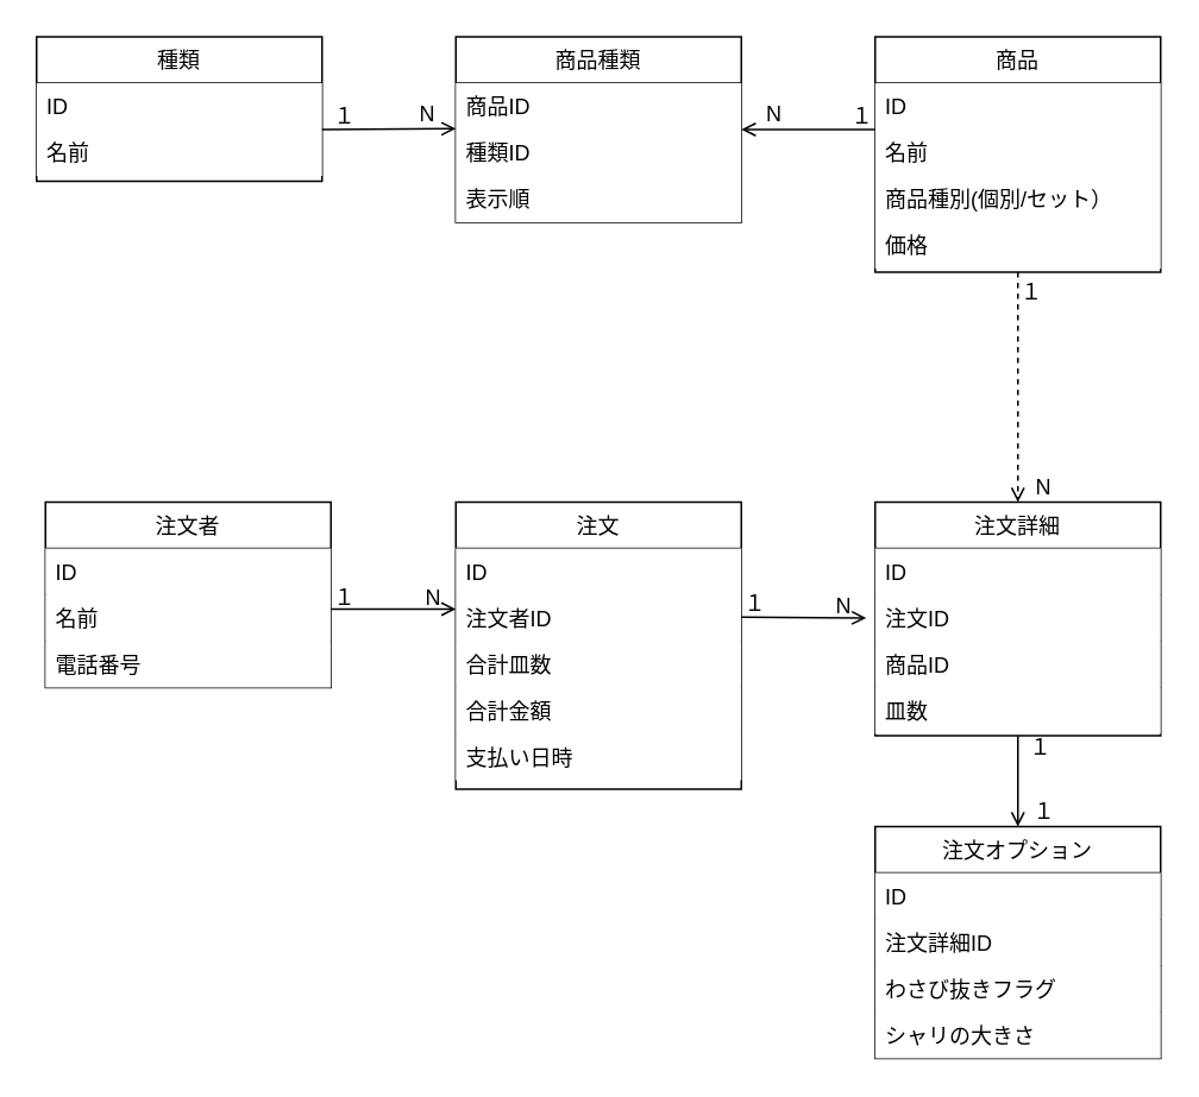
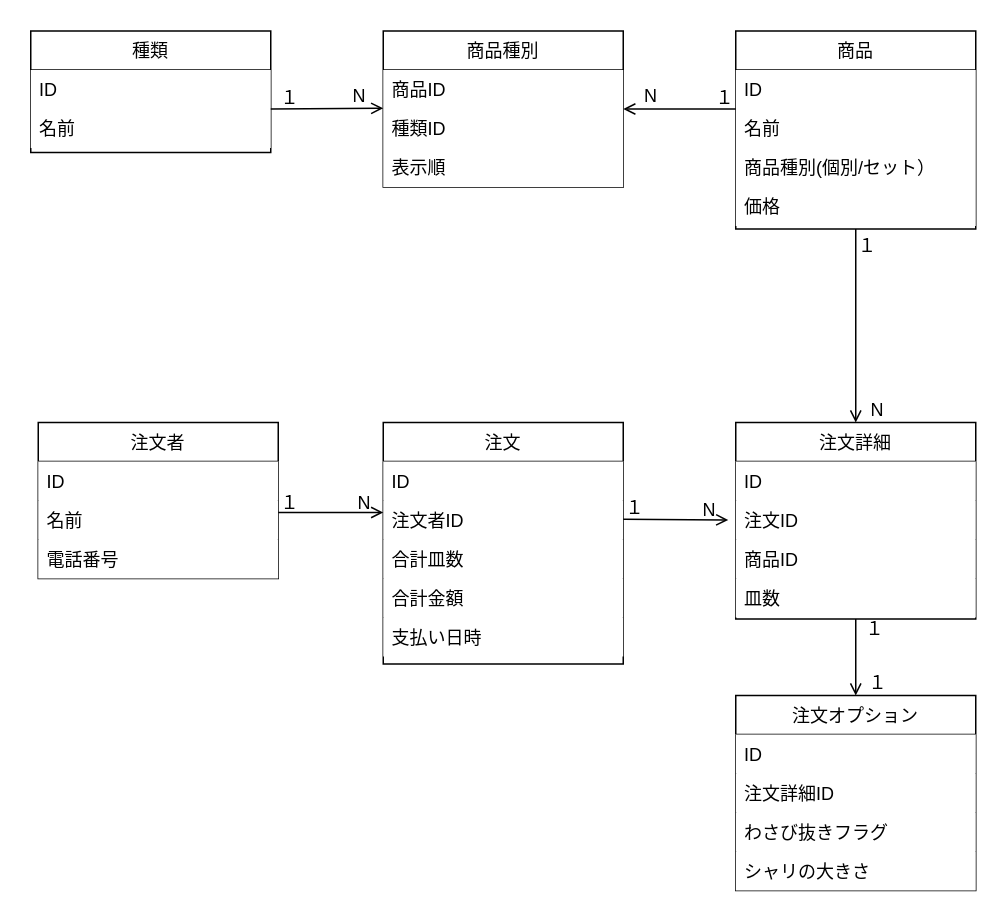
  <mxCell id="0" />
  <mxCell id="1" parent="0" />
  <mxCell id="2" value="注文" style="swimlane;fontStyle=0;align=center;verticalAlign=top;childLayout=stackLayout;horizontal=1;startSize=26;horizontalStack=0;resizeParent=1;resizeLast=0;collapsible=1;marginBottom=0;rounded=0;shadow=0;strokeWidth=1;" parent="1" vertex="1"><mxGeometry x="255" y="281" width="160" height="161" as="geometry"><mxRectangle x="340" y="380" width="170" height="26" as="alternateBounds" /></mxGeometry></mxCell>
  <mxCell id="3" value="ID&#10;" style="text;align=left;verticalAlign=top;spacingLeft=4;spacingRight=4;overflow=hidden;rotatable=0;points=[[0,0.5],[1,0.5]];portConstraint=eastwest;fillColor=default;" parent="2" vertex="1"><mxGeometry y="26" width="160" height="26" as="geometry" /></mxCell>
  <mxCell id="4" value="注文者ID&#10;" style="text;align=left;verticalAlign=top;spacingLeft=4;spacingRight=4;overflow=hidden;rotatable=0;points=[[0,0.5],[1,0.5]];portConstraint=eastwest;fillColor=default;" parent="2" vertex="1"><mxGeometry y="52" width="160" height="26" as="geometry" /></mxCell>
  <mxCell id="5" value="合計皿数&#10;" style="text;align=left;verticalAlign=top;spacingLeft=4;spacingRight=4;overflow=hidden;rotatable=0;points=[[0,0.5],[1,0.5]];portConstraint=eastwest;fillColor=default;" parent="2" vertex="1"><mxGeometry y="78" width="160" height="26" as="geometry" /></mxCell>
  <mxCell id="6" value="合計金額" style="text;align=left;verticalAlign=top;spacingLeft=4;spacingRight=4;overflow=hidden;rotatable=0;points=[[0,0.5],[1,0.5]];portConstraint=eastwest;fillColor=default;" parent="2" vertex="1"><mxGeometry y="104" width="160" height="26" as="geometry" /></mxCell>
  <mxCell id="7" value="支払い日時&#10;" style="text;align=left;verticalAlign=top;spacingLeft=4;spacingRight=4;overflow=hidden;rotatable=0;points=[[0,0.5],[1,0.5]];portConstraint=eastwest;fillColor=default;" parent="2" vertex="1"><mxGeometry y="130" width="160" height="26" as="geometry" /></mxCell>
  <mxCell id="8" value="商品" style="swimlane;fontStyle=0;align=center;verticalAlign=top;childLayout=stackLayout;horizontal=1;startSize=26;horizontalStack=0;resizeParent=1;resizeLast=0;collapsible=1;marginBottom=0;rounded=0;shadow=0;strokeWidth=1;" parent="1" vertex="1"><mxGeometry x="490" y="20" width="160" height="132" as="geometry"><mxRectangle x="550" y="140" width="160" height="26" as="alternateBounds" /></mxGeometry></mxCell>
  <mxCell id="9" value="ID&#10;" style="text;align=left;verticalAlign=top;spacingLeft=4;spacingRight=4;overflow=hidden;rotatable=0;points=[[0,0.5],[1,0.5]];portConstraint=eastwest;fillColor=default;" parent="8" vertex="1"><mxGeometry y="26" width="160" height="26" as="geometry" /></mxCell>
  <mxCell id="10" value="名前" style="text;align=left;verticalAlign=top;spacingLeft=4;spacingRight=4;overflow=hidden;rotatable=0;points=[[0,0.5],[1,0.5]];portConstraint=eastwest;rounded=0;shadow=0;html=0;fillColor=default;" parent="8" vertex="1"><mxGeometry y="52" width="160" height="26" as="geometry" /></mxCell>
  <mxCell id="11" value="商品種別(個別/セット）" style="text;align=left;verticalAlign=top;spacingLeft=4;spacingRight=4;overflow=hidden;rotatable=0;points=[[0,0.5],[1,0.5]];portConstraint=eastwest;rounded=0;shadow=0;html=0;fillColor=default;" parent="8" vertex="1"><mxGeometry y="78" width="160" height="26" as="geometry" /></mxCell>
  <mxCell id="12" value="価格" style="text;align=left;verticalAlign=top;spacingLeft=4;spacingRight=4;overflow=hidden;rotatable=0;points=[[0,0.5],[1,0.5]];portConstraint=eastwest;rounded=0;shadow=0;html=0;fillColor=default;" parent="8" vertex="1"><mxGeometry y="104" width="160" height="26" as="geometry" /></mxCell>
  <mxCell id="13" value="種類" style="swimlane;fontStyle=0;align=center;verticalAlign=top;childLayout=stackLayout;horizontal=1;startSize=26;horizontalStack=0;resizeParent=1;resizeLast=0;collapsible=1;marginBottom=0;rounded=0;shadow=0;strokeWidth=1;fillColor=default;" parent="1" vertex="1"><mxGeometry y="20" width="160" height="81" as="geometry" x="20"><mxRectangle x="340" y="380" width="170" height="26" as="alternateBounds" /></mxGeometry></mxCell>
  <mxCell id="14" value="ID" style="text;align=left;verticalAlign=top;spacingLeft=4;spacingRight=4;overflow=hidden;rotatable=0;points=[[0,0.5],[1,0.5]];portConstraint=eastwest;fillColor=default;" parent="13" vertex="1"><mxGeometry y="26" width="160" height="26" as="geometry" /></mxCell>
  <mxCell id="15" value="名前" style="text;align=left;verticalAlign=top;spacingLeft=4;spacingRight=4;overflow=hidden;rotatable=0;points=[[0,0.5],[1,0.5]];portConstraint=eastwest;fillColor=default;" parent="13" vertex="1"><mxGeometry y="52" width="160" height="26" as="geometry" /></mxCell>
  <mxCell id="16" value="注文詳細" style="swimlane;fontStyle=0;align=center;verticalAlign=top;childLayout=stackLayout;horizontal=1;startSize=26;horizontalStack=0;resizeParent=1;resizeLast=0;collapsible=1;marginBottom=0;rounded=0;shadow=0;strokeWidth=1;" parent="1" vertex="1"><mxGeometry x="490" y="281" width="160" height="131" as="geometry"><mxRectangle x="340" y="380" width="170" height="26" as="alternateBounds" /></mxGeometry></mxCell>
  <mxCell id="17" value="ID&#10;" style="text;align=left;verticalAlign=top;spacingLeft=4;spacingRight=4;overflow=hidden;rotatable=0;points=[[0,0.5],[1,0.5]];portConstraint=eastwest;fillColor=default;" parent="16" vertex="1"><mxGeometry y="26" width="160" height="26" as="geometry" /></mxCell>
  <mxCell id="18" value="注文ID&#10;" style="text;align=left;verticalAlign=top;spacingLeft=4;spacingRight=4;overflow=hidden;rotatable=0;points=[[0,0.5],[1,0.5]];portConstraint=eastwest;fillColor=default;" parent="16" vertex="1"><mxGeometry y="52" width="160" height="26" as="geometry" /></mxCell>
  <mxCell id="19" value="商品ID&#10;" style="text;align=left;verticalAlign=top;spacingLeft=4;spacingRight=4;overflow=hidden;rotatable=0;points=[[0,0.5],[1,0.5]];portConstraint=eastwest;fillColor=default;" parent="16" vertex="1"><mxGeometry y="78" width="160" height="26" as="geometry" /></mxCell>
  <mxCell id="20" value="皿数&#10;" style="text;align=left;verticalAlign=top;spacingLeft=4;spacingRight=4;overflow=hidden;rotatable=0;points=[[0,0.5],[1,0.5]];portConstraint=eastwest;fillColor=default;" parent="16" vertex="1"><mxGeometry y="104" width="160" height="26" as="geometry" /></mxCell>
  <mxCell id="21" value="注文者" style="swimlane;fontStyle=0;align=center;verticalAlign=top;childLayout=stackLayout;horizontal=1;startSize=26;horizontalStack=0;resizeParent=1;resizeLast=0;collapsible=1;marginBottom=0;rounded=0;shadow=0;strokeWidth=1;" parent="1" vertex="1"><mxGeometry x="25" y="281" width="160" height="104" as="geometry"><mxRectangle x="340" y="380" width="170" height="26" as="alternateBounds" /></mxGeometry></mxCell>
  <mxCell id="22" value="ID&#10;" style="text;align=left;verticalAlign=top;spacingLeft=4;spacingRight=4;overflow=hidden;rotatable=0;points=[[0,0.5],[1,0.5]];portConstraint=eastwest;fillColor=default;" parent="21" vertex="1"><mxGeometry y="26" width="160" height="26" as="geometry" /></mxCell>
  <mxCell id="23" value="名前&#10;" style="text;align=left;verticalAlign=top;spacingLeft=4;spacingRight=4;overflow=hidden;rotatable=0;points=[[0,0.5],[1,0.5]];portConstraint=eastwest;fillColor=default;" parent="21" vertex="1"><mxGeometry y="52" width="160" height="26" as="geometry" /></mxCell>
  <mxCell id="24" value="電話番号&#10;" style="text;align=left;verticalAlign=top;spacingLeft=4;spacingRight=4;overflow=hidden;rotatable=0;points=[[0,0.5],[1,0.5]];portConstraint=eastwest;fillColor=default;" parent="21" vertex="1"><mxGeometry y="78" width="160" height="26" as="geometry" /></mxCell>
  <mxCell id="25" value="" style="endArrow=open;shadow=0;strokeWidth=1;rounded=0;endFill=1;edgeStyle=elbowEdgeStyle;elbow=vertical;" parent="1" edge="1"><mxGeometry x="0.5" y="41" relative="1" as="geometry"><mxPoint x="185" y="341" as="sourcePoint" /><mxPoint x="255" y="341" as="targetPoint" /><mxPoint x="-40" y="32" as="offset" /></mxGeometry></mxCell>
  <mxCell id="26" value="１" style="resizable=0;align=left;verticalAlign=bottom;labelBackgroundColor=none;fontSize=12;" parent="25" connectable="0" vertex="1"><mxGeometry x="-1" relative="1" as="geometry"><mxPoint y="2" as="offset" /></mxGeometry></mxCell>
  <mxCell id="27" value="N&#10;" style="resizable=0;align=right;verticalAlign=bottom;labelBackgroundColor=none;fontSize=12;" parent="25" connectable="0" vertex="1"><mxGeometry x="1" relative="1" as="geometry"><mxPoint x="-7" y="16" as="offset" /></mxGeometry></mxCell>
  <mxCell id="28" value="" style="endArrow=open;shadow=0;strokeWidth=1;rounded=0;endFill=1;edgeStyle=elbowEdgeStyle;elbow=vertical;" parent="1" edge="1"><mxGeometry x="0.5" y="41" relative="1" as="geometry"><mxPoint x="415" y="345.5" as="sourcePoint" /><mxPoint x="485" y="345.5" as="targetPoint" /><mxPoint x="-40" y="32" as="offset" /></mxGeometry></mxCell>
  <mxCell id="29" value="１" style="resizable=0;align=left;verticalAlign=bottom;labelBackgroundColor=none;fontSize=12;" parent="28" connectable="0" vertex="1"><mxGeometry x="-1" relative="1" as="geometry"><mxPoint y="1" as="offset" /></mxGeometry></mxCell>
  <mxCell id="30" value="N" style="resizable=0;align=right;verticalAlign=bottom;labelBackgroundColor=none;fontSize=12;" parent="28" connectable="0" vertex="1"><mxGeometry x="1" relative="1" as="geometry"><mxPoint x="-7" y="2" as="offset" /></mxGeometry></mxCell>
- <mxCell id="31" value="" style="endArrow=open;shadow=0;strokeWidth=1;rounded=0;endFill=1;edgeStyle=elbowEdgeStyle;elbow=vertical;exitX=0.5;exitY=1;exitDx=0;exitDy=0;entryX=0.5;entryY=0;entryDx=0;entryDy=0;dashed=1;" parent="1" source="8" target="16" edge="1"><mxGeometry x="0.5" y="41" relative="1" as="geometry"><mxPoint x="635" y="231" as="sourcePoint" /><mxPoint x="568" y="252" as="targetPoint" /><mxPoint x="-40" y="32" as="offset" /><Array as="points" /></mxGeometry></mxCell>
+ <mxCell id="31" value="" style="endArrow=open;shadow=0;strokeWidth=1;rounded=0;endFill=1;edgeStyle=elbowEdgeStyle;elbow=vertical;exitX=0.5;exitY=1;exitDx=0;exitDy=0;entryX=0.5;entryY=0;entryDx=0;entryDy=0;" parent="1" source="8" target="16" edge="1"><mxGeometry x="0.5" y="41" relative="1" as="geometry"><mxPoint x="635" y="231" as="sourcePoint" /><mxPoint x="568" y="252" as="targetPoint" /><mxPoint x="-40" y="32" as="offset" /><Array as="points" /></mxGeometry></mxCell>
  <mxCell id="32" value="１" style="resizable=0;align=left;verticalAlign=bottom;labelBackgroundColor=none;fontSize=12;" parent="31" connectable="0" vertex="1"><mxGeometry x="-1" relative="1" as="geometry"><mxPoint y="20" as="offset" /></mxGeometry></mxCell>
  <mxCell id="33" value="N" style="resizable=0;align=right;verticalAlign=bottom;labelBackgroundColor=none;fontSize=12;" parent="31" connectable="0" vertex="1"><mxGeometry x="1" relative="1" as="geometry"><mxPoint x="20" as="offset" /></mxGeometry></mxCell>
  <mxCell id="34" value="" style="endArrow=open;shadow=0;strokeWidth=1;rounded=0;endFill=1;edgeStyle=elbowEdgeStyle;elbow=vertical;" parent="1" edge="1"><mxGeometry x="0.5" y="41" relative="1" as="geometry"><mxPoint x="180" y="72" as="sourcePoint" /><mxPoint x="255" y="71.5" as="targetPoint" /><mxPoint x="-40" y="32" as="offset" /><Array as="points"><mxPoint x="215" y="71.5" /></Array></mxGeometry></mxCell>
  <mxCell id="35" value="１" style="resizable=0;align=left;verticalAlign=bottom;labelBackgroundColor=none;fontSize=12;" parent="34" connectable="0" vertex="1"><mxGeometry x="-1" relative="1" as="geometry"><mxPoint x="5" y="1" as="offset" /></mxGeometry></mxCell>
  <mxCell id="36" value="N" style="resizable=0;align=right;verticalAlign=bottom;labelBackgroundColor=none;fontSize=12;" parent="34" connectable="0" vertex="1"><mxGeometry x="1" relative="1" as="geometry"><mxPoint x="16" y="4" as="offset" /></mxGeometry></mxCell>
  <mxCell id="37" value="注文オプション" style="swimlane;fontStyle=0;align=center;verticalAlign=top;childLayout=stackLayout;horizontal=1;startSize=26;horizontalStack=0;resizeParent=1;resizeLast=0;collapsible=1;marginBottom=0;rounded=0;shadow=0;strokeWidth=1;" parent="1" vertex="1"><mxGeometry x="490" y="463" width="160" height="130" as="geometry"><mxRectangle x="550" y="140" width="160" height="26" as="alternateBounds" /></mxGeometry></mxCell>
  <mxCell id="38" value="ID&#10;" style="text;align=left;verticalAlign=top;spacingLeft=4;spacingRight=4;overflow=hidden;rotatable=0;points=[[0,0.5],[1,0.5]];portConstraint=eastwest;fillColor=default;" parent="37" vertex="1"><mxGeometry y="26" width="160" height="26" as="geometry" /></mxCell>
  <mxCell id="39" value="注文詳細ID&#10;" style="text;align=left;verticalAlign=top;spacingLeft=4;spacingRight=4;overflow=hidden;rotatable=0;points=[[0,0.5],[1,0.5]];portConstraint=eastwest;fillColor=default;" parent="37" vertex="1"><mxGeometry y="52" width="160" height="26" as="geometry" /></mxCell>
  <mxCell id="40" value="わさび抜きフラグ" style="text;align=left;verticalAlign=top;spacingLeft=4;spacingRight=4;overflow=hidden;rotatable=0;points=[[0,0.5],[1,0.5]];portConstraint=eastwest;rounded=0;shadow=0;html=0;fillColor=default;" parent="37" vertex="1"><mxGeometry y="78" width="160" height="26" as="geometry" /></mxCell>
  <mxCell id="41" value="シャリの大きさ" style="text;align=left;verticalAlign=top;spacingLeft=4;spacingRight=4;overflow=hidden;rotatable=0;points=[[0,0.5],[1,0.5]];portConstraint=eastwest;rounded=0;shadow=0;html=0;fillColor=default;" parent="37" vertex="1"><mxGeometry y="104" width="160" height="26" as="geometry" /></mxCell>
  <mxCell id="42" value="" style="endArrow=open;shadow=0;strokeWidth=1;rounded=0;endFill=1;edgeStyle=elbowEdgeStyle;elbow=vertical;exitX=0.5;exitY=1;exitDx=0;exitDy=0;entryX=0.5;entryY=0;entryDx=0;entryDy=0;" parent="1" source="16" target="37" edge="1"><mxGeometry x="0.5" y="41" relative="1" as="geometry"><mxPoint x="670" y="358.5" as="sourcePoint" /><mxPoint x="740" y="358.5" as="targetPoint" /><mxPoint x="-40" y="32" as="offset" /><Array as="points"><mxPoint x="580" y="452" /></Array></mxGeometry></mxCell>
  <mxCell id="43" value="１" style="resizable=0;align=left;verticalAlign=bottom;labelBackgroundColor=none;fontSize=12;" parent="42" connectable="0" vertex="1"><mxGeometry x="-1" relative="1" as="geometry"><mxPoint x="5" y="15" as="offset" /></mxGeometry></mxCell>
  <mxCell id="44" value="１" style="resizable=0;align=right;verticalAlign=bottom;labelBackgroundColor=none;fontSize=12;" parent="42" connectable="0" vertex="1"><mxGeometry x="1" relative="1" as="geometry"><mxPoint x="22" as="offset" /></mxGeometry></mxCell>
- <mxCell id="45" value="商品種類" style="swimlane;fontStyle=0;align=center;verticalAlign=top;childLayout=stackLayout;horizontal=1;startSize=26;horizontalStack=0;resizeParent=1;resizeLast=0;collapsible=1;marginBottom=0;rounded=0;shadow=0;strokeWidth=1;fillColor=default;" parent="1" vertex="1"><mxGeometry x="255" y="20" width="160" height="104" as="geometry"><mxRectangle x="340" y="380" width="170" height="26" as="alternateBounds" /></mxGeometry></mxCell>
+ <mxCell id="45" value="商品種別" style="swimlane;fontStyle=0;align=center;verticalAlign=top;childLayout=stackLayout;horizontal=1;startSize=26;horizontalStack=0;resizeParent=1;resizeLast=0;collapsible=1;marginBottom=0;rounded=0;shadow=0;strokeWidth=1;fillColor=default;" parent="1" vertex="1"><mxGeometry x="255" y="20" width="160" height="104" as="geometry"><mxRectangle x="340" y="380" width="170" height="26" as="alternateBounds" /></mxGeometry></mxCell>
  <mxCell id="46" value="商品ID" style="text;align=left;verticalAlign=top;spacingLeft=4;spacingRight=4;overflow=hidden;rotatable=0;points=[[0,0.5],[1,0.5]];portConstraint=eastwest;fillColor=default;" parent="45" vertex="1"><mxGeometry y="26" width="160" height="26" as="geometry" /></mxCell>
  <mxCell id="47" value="種類ID" style="text;align=left;verticalAlign=top;spacingLeft=4;spacingRight=4;overflow=hidden;rotatable=0;points=[[0,0.5],[1,0.5]];portConstraint=eastwest;fillColor=default;" parent="45" vertex="1"><mxGeometry y="52" width="160" height="26" as="geometry" /></mxCell>
  <mxCell id="48" value="表示順" style="text;align=left;verticalAlign=top;spacingLeft=4;spacingRight=4;overflow=hidden;rotatable=0;points=[[0,0.5],[1,0.5]];portConstraint=eastwest;fillColor=default;" parent="45" vertex="1"><mxGeometry y="78" width="160" height="26" as="geometry" /></mxCell>
  <mxCell id="49" value="N" style="resizable=0;align=left;verticalAlign=bottom;labelBackgroundColor=none;fontSize=12;" parent="1" connectable="0" vertex="1"><mxGeometry x="233" y="72" as="geometry" /></mxCell>
  <mxCell id="50" value="" style="endArrow=open;shadow=0;strokeWidth=1;rounded=0;endFill=1;edgeStyle=elbowEdgeStyle;elbow=vertical;" parent="1" edge="1"><mxGeometry x="0.5" y="41" relative="1" as="geometry"><mxPoint x="490" y="72" as="sourcePoint" /><mxPoint x="415" y="72" as="targetPoint" /><mxPoint x="-40" y="32" as="offset" /><Array as="points"><mxPoint x="440" y="72" /></Array></mxGeometry></mxCell>
  <mxCell id="51" value="１" style="resizable=0;align=left;verticalAlign=bottom;labelBackgroundColor=none;fontSize=12;" parent="50" connectable="0" vertex="1"><mxGeometry x="-1" relative="1" as="geometry"><mxPoint x="-15" y="1" as="offset" /></mxGeometry></mxCell>
  <mxCell id="52" value="N" style="resizable=0;align=right;verticalAlign=bottom;labelBackgroundColor=none;fontSize=12;" parent="50" connectable="0" vertex="1"><mxGeometry x="1" relative="1" as="geometry"><mxPoint x="24" as="offset" /></mxGeometry></mxCell>
